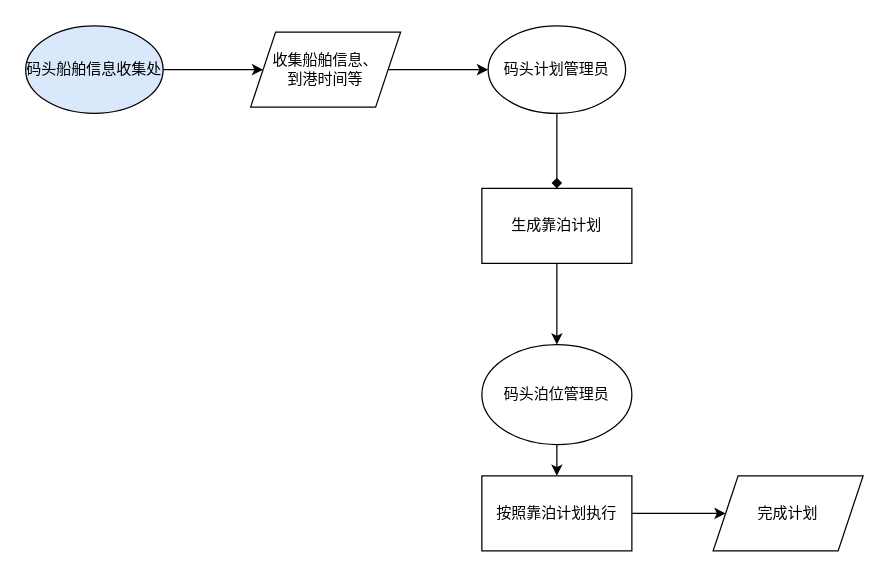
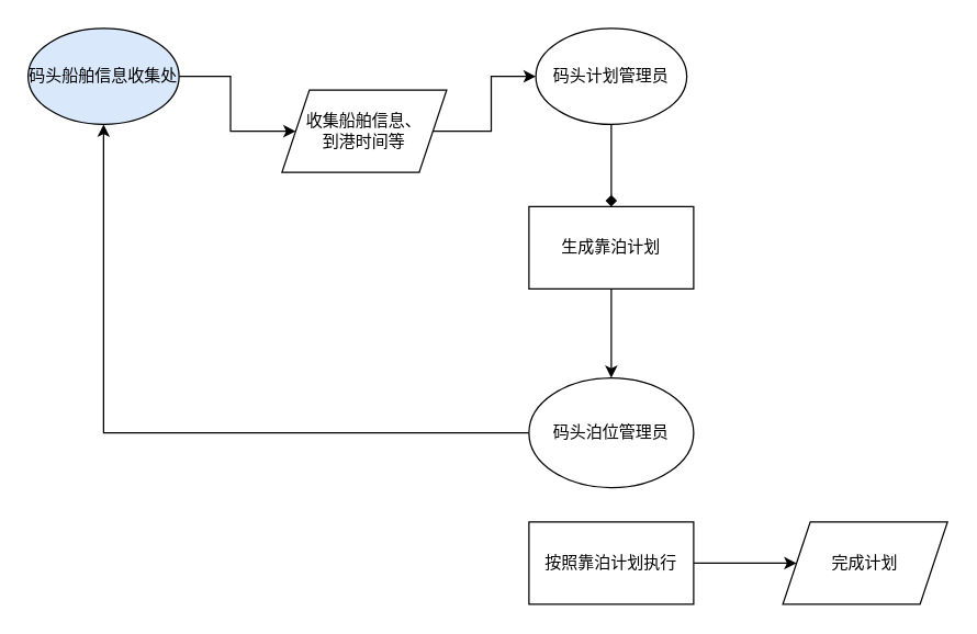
  <mxCell id="0" />
  <mxCell id="1" parent="0" />
  <mxCell id="2" value="" style="edgeStyle=orthogonalEdgeStyle;rounded=0;orthogonalLoop=1;jettySize=auto;html=1;" parent="1" source="3" target="7" edge="1"><mxGeometry relative="1" as="geometry" /></mxCell>
- <mxCell id="3" value="收集船舶信息、&lt;div&gt;到港时间等&lt;/div&gt;" style="shape=parallelogram;perimeter=parallelogramPerimeter;whiteSpace=wrap;html=1;fixedSize=1;" parent="1" vertex="1"><mxGeometry x="200" y="25" width="120" height="60" as="geometry" /></mxCell>
+ <mxCell id="3" value="收集船舶信息、&lt;div&gt;到港时间等&lt;/div&gt;" style="shape=parallelogram;perimeter=parallelogramPerimeter;whiteSpace=wrap;html=1;fixedSize=1;" parent="1" vertex="1"><mxGeometry x="205" y="65" width="120" height="60" as="geometry" /></mxCell>
  <mxCell id="4" value="" style="edgeStyle=orthogonalEdgeStyle;rounded=0;orthogonalLoop=1;jettySize=auto;html=1;" parent="1" source="5" target="3" edge="1"><mxGeometry relative="1" as="geometry" /></mxCell>
  <mxCell id="5" value="码头船舶信息收集处" style="ellipse;whiteSpace=wrap;html=1;fillColor=#dae8fc;" parent="1" vertex="1"><mxGeometry x="20" y="20" width="110" height="70" as="geometry" /></mxCell>
  <mxCell id="6" value="" style="edgeStyle=orthogonalEdgeStyle;rounded=0;orthogonalLoop=1;jettySize=auto;html=1;endArrow=diamond;" parent="1" source="7" target="9" edge="1"><mxGeometry relative="1" as="geometry" /></mxCell>
  <mxCell id="7" value="码头计划管理员" style="ellipse;whiteSpace=wrap;html=1;" parent="1" vertex="1"><mxGeometry x="390" y="20" width="110" height="70" as="geometry" /></mxCell>
  <mxCell id="8" value="" style="edgeStyle=orthogonalEdgeStyle;rounded=0;orthogonalLoop=1;jettySize=auto;html=1;" parent="1" source="9" target="11" edge="1"><mxGeometry relative="1" as="geometry" /></mxCell>
  <mxCell id="9" value="生成靠泊计划" style="rounded=0;whiteSpace=wrap;html=1;" parent="1" vertex="1"><mxGeometry x="385" y="150" width="120" height="60" as="geometry" /></mxCell>
- <mxCell id="10" value="" style="edgeStyle=orthogonalEdgeStyle;rounded=0;orthogonalLoop=1;jettySize=auto;html=1;" parent="1" source="11" target="13" edge="1"><mxGeometry relative="1" as="geometry" /></mxCell>
+ <mxCell id="10" value="" style="edgeStyle=orthogonalEdgeStyle;rounded=0;orthogonalLoop=1;jettySize=auto;html=1;" parent="1" source="11" target="5" edge="1"><mxGeometry relative="1" as="geometry" /></mxCell>
  <mxCell id="11" value="码头泊位管理员" style="ellipse;whiteSpace=wrap;html=1;" parent="1" vertex="1"><mxGeometry x="385" y="275" width="120" height="80" as="geometry" /></mxCell>
  <mxCell id="12" value="" style="edgeStyle=orthogonalEdgeStyle;rounded=0;orthogonalLoop=1;jettySize=auto;html=1;" parent="1" source="13" target="14" edge="1"><mxGeometry relative="1" as="geometry" /></mxCell>
  <mxCell id="13" value="按照靠泊计划执行" style="rounded=0;whiteSpace=wrap;html=1;" parent="1" vertex="1"><mxGeometry x="385" y="380" width="120" height="60" as="geometry" /></mxCell>
  <mxCell id="14" value="完成计划" style="shape=parallelogram;perimeter=parallelogramPerimeter;whiteSpace=wrap;html=1;fixedSize=1;" parent="1" vertex="1"><mxGeometry x="570" y="380" width="120" height="60" as="geometry" /></mxCell>
